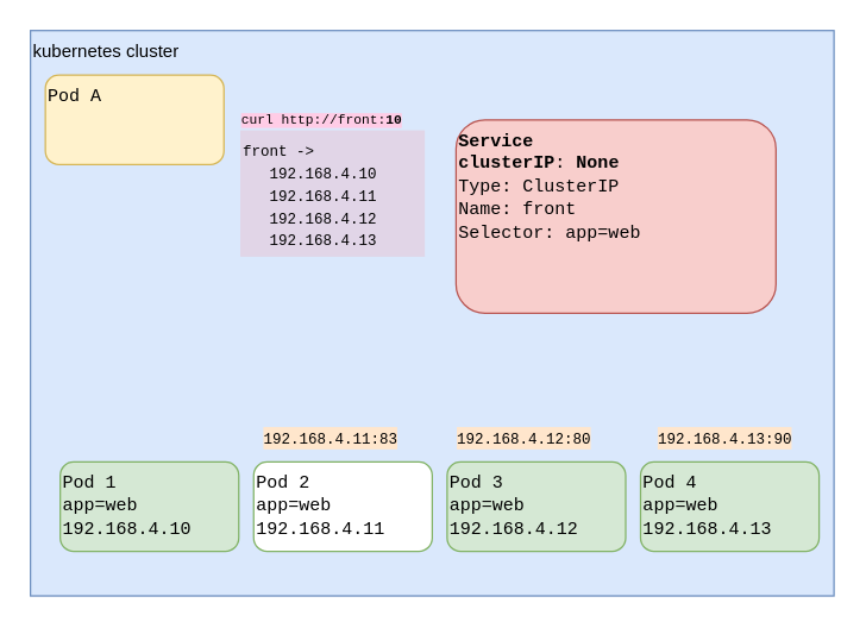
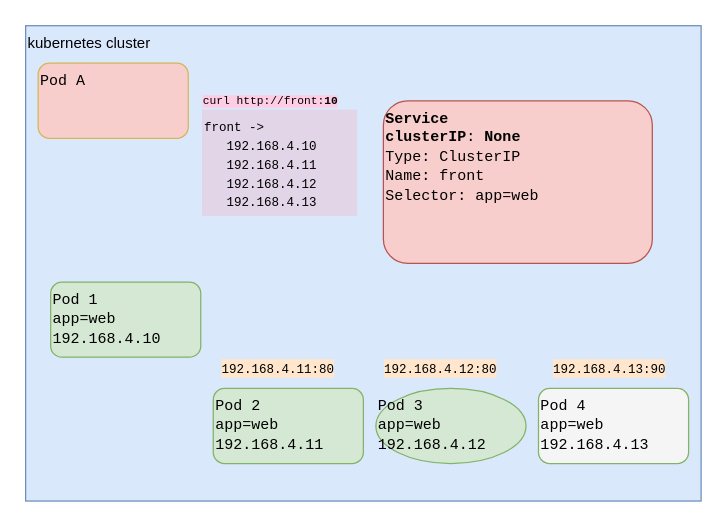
  <mxCell id="0" />
  <mxCell id="1" parent="0" />
  <mxCell id="2" value="kubernetes cluster" style="rounded=0;whiteSpace=wrap;html=1;fillColor=#dae8fc;strokeColor=#6c8ebf;align=left;verticalAlign=top;" parent="1" vertex="1"><mxGeometry x="20" y="20" width="540" height="380" as="geometry" /></mxCell>
- <mxCell id="3" value="&lt;font face=&quot;Courier New&quot;&gt;Pod A&lt;/font&gt;" style="rounded=1;whiteSpace=wrap;html=1;fillColor=#fff2cc;strokeColor=#d6b656;align=left;verticalAlign=top;" parent="1" vertex="1"><mxGeometry x="30" y="50" width="120" height="60" as="geometry" /></mxCell>
+ <mxCell id="3" value="&lt;font face=&quot;Courier New&quot;&gt;Pod A&lt;/font&gt;" style="rounded=1;whiteSpace=wrap;html=1;fillColor=#f8cecc;strokeColor=#d6b656;align=left;verticalAlign=top;" parent="1" vertex="1"><mxGeometry x="30" y="50" width="120" height="60" as="geometry" /></mxCell>
  <mxCell id="4" value="&lt;font face=&quot;Courier New&quot;&gt;&lt;b&gt;Service&lt;br&gt;clusterIP&lt;/b&gt;: &lt;b&gt;None&lt;/b&gt;&lt;br&gt;Type: ClusterIP&lt;br&gt;Name: front&lt;br&gt;Selector: app=web&lt;/font&gt;" style="rounded=1;whiteSpace=wrap;html=1;fillColor=#f8cecc;strokeColor=#b85450;align=left;verticalAlign=top;" parent="1" vertex="1"><mxGeometry x="306" y="80" width="215" height="130" as="geometry" /></mxCell>
- <mxCell id="5" value="&lt;font face=&quot;Courier New&quot;&gt;Pod 1&lt;br&gt;app=web&lt;br&gt;192.168.4.10&lt;br&gt;&lt;/font&gt;" style="rounded=1;whiteSpace=wrap;html=1;fillColor=#d5e8d4;strokeColor=#82b366;align=left;verticalAlign=top;" parent="1" vertex="1"><mxGeometry x="40" y="310" width="120" height="60" as="geometry" /></mxCell>
- <mxCell id="6" value="&lt;font face=&quot;Courier New&quot;&gt;Pod 2&lt;br&gt;&lt;/font&gt;&lt;span style=&quot;font-family: &amp;#34;courier new&amp;#34;&quot;&gt;app=web&lt;/span&gt;&lt;br style=&quot;font-family: &amp;#34;courier new&amp;#34;&quot;&gt;&lt;span style=&quot;font-family: &amp;#34;courier new&amp;#34;&quot;&gt;192.168.4.11&lt;/span&gt;&lt;font face=&quot;Courier New&quot;&gt;&lt;br&gt;&lt;/font&gt;" style="rounded=1;whiteSpace=wrap;html=1;fillColor=#ffffff;strokeColor=#82b366;align=left;verticalAlign=top;" parent="1" vertex="1"><mxGeometry x="170" y="310" width="120" height="60" as="geometry" /></mxCell>
- <mxCell id="7" value="&lt;font face=&quot;Courier New&quot;&gt;Pod 3&lt;br&gt;&lt;/font&gt;&lt;span style=&quot;font-family: &amp;#34;courier new&amp;#34;&quot;&gt;app=web&lt;/span&gt;&lt;br style=&quot;font-family: &amp;#34;courier new&amp;#34;&quot;&gt;&lt;span style=&quot;font-family: &amp;#34;courier new&amp;#34;&quot;&gt;192.168.4.12&lt;/span&gt;&lt;font face=&quot;Courier New&quot;&gt;&lt;br&gt;&lt;/font&gt;" style="rounded=1;whiteSpace=wrap;html=1;fillColor=#d5e8d4;strokeColor=#82b366;align=left;verticalAlign=top;" parent="1" vertex="1"><mxGeometry x="300" y="310" width="120" height="60" as="geometry" /></mxCell>
- <mxCell id="8" value="&lt;font face=&quot;Courier New&quot;&gt;Pod 4&lt;br&gt;&lt;/font&gt;&lt;span style=&quot;font-family: &amp;#34;courier new&amp;#34;&quot;&gt;app=web&lt;/span&gt;&lt;br style=&quot;font-family: &amp;#34;courier new&amp;#34;&quot;&gt;&lt;span style=&quot;font-family: &amp;#34;courier new&amp;#34;&quot;&gt;192.168.4.13&lt;/span&gt;&lt;font face=&quot;Courier New&quot;&gt;&lt;br&gt;&lt;/font&gt;" style="rounded=1;whiteSpace=wrap;html=1;fillColor=#d5e8d4;strokeColor=#82b366;align=left;verticalAlign=top;" parent="1" vertex="1"><mxGeometry x="430" y="310" width="120" height="60" as="geometry" /></mxCell>
- <mxCell id="9" value="&lt;span style=&quot;color: rgb(0, 0, 0); font-family: &amp;quot;courier new&amp;quot;; font-style: normal; font-weight: 400; letter-spacing: normal; text-align: left; text-indent: 0px; text-transform: none; word-spacing: 0px; display: inline; float: none;&quot;&gt;&lt;font style=&quot;font-size: 10px&quot;&gt;192.168.4.11:83&lt;/font&gt;&lt;/span&gt;" style="text;whiteSpace=wrap;html=1;labelBackgroundColor=#FFE6CC;" parent="1" vertex="1"><mxGeometry x="175" y="280" width="110" height="30" as="geometry" /></mxCell>
+ <mxCell id="5" value="&lt;font face=&quot;Courier New&quot;&gt;Pod 1&lt;br&gt;app=web&lt;br&gt;192.168.4.10&lt;br&gt;&lt;/font&gt;" style="rounded=1;whiteSpace=wrap;html=1;fillColor=#d5e8d4;strokeColor=#82b366;align=left;verticalAlign=top;" parent="1" vertex="1"><mxGeometry x="40" y="225" width="120" height="60" as="geometry" /></mxCell>
+ <mxCell id="6" value="&lt;font face=&quot;Courier New&quot;&gt;Pod 2&lt;br&gt;&lt;/font&gt;&lt;span style=&quot;font-family: &amp;#34;courier new&amp;#34;&quot;&gt;app=web&lt;/span&gt;&lt;br style=&quot;font-family: &amp;#34;courier new&amp;#34;&quot;&gt;&lt;span style=&quot;font-family: &amp;#34;courier new&amp;#34;&quot;&gt;192.168.4.11&lt;/span&gt;&lt;font face=&quot;Courier New&quot;&gt;&lt;br&gt;&lt;/font&gt;" style="rounded=1;whiteSpace=wrap;html=1;fillColor=#d5e8d4;strokeColor=#82b366;align=left;verticalAlign=top;" parent="1" vertex="1"><mxGeometry x="170" y="310" width="120" height="60" as="geometry" /></mxCell>
+ <mxCell id="7" value="&lt;font face=&quot;Courier New&quot;&gt;Pod 3&lt;br&gt;&lt;/font&gt;&lt;span style=&quot;font-family: &amp;#34;courier new&amp;#34;&quot;&gt;app=web&lt;/span&gt;&lt;br style=&quot;font-family: &amp;#34;courier new&amp;#34;&quot;&gt;&lt;span style=&quot;font-family: &amp;#34;courier new&amp;#34;&quot;&gt;192.168.4.12&lt;/span&gt;&lt;font face=&quot;Courier New&quot;&gt;&lt;br&gt;&lt;/font&gt;" style="ellipse;whiteSpace=wrap;html=1;fillColor=#d5e8d4;strokeColor=#82b366;align=left;verticalAlign=top;" parent="1" vertex="1"><mxGeometry x="300" y="310" width="120" height="60" as="geometry" /></mxCell>
+ <mxCell id="8" value="&lt;font face=&quot;Courier New&quot;&gt;Pod 4&lt;br&gt;&lt;/font&gt;&lt;span style=&quot;font-family: &amp;#34;courier new&amp;#34;&quot;&gt;app=web&lt;/span&gt;&lt;br style=&quot;font-family: &amp;#34;courier new&amp;#34;&quot;&gt;&lt;span style=&quot;font-family: &amp;#34;courier new&amp;#34;&quot;&gt;192.168.4.13&lt;/span&gt;&lt;font face=&quot;Courier New&quot;&gt;&lt;br&gt;&lt;/font&gt;" style="rounded=1;whiteSpace=wrap;html=1;fillColor=#f5f5f5;strokeColor=#82b366;align=left;verticalAlign=top;" parent="1" vertex="1"><mxGeometry x="430" y="310" width="120" height="60" as="geometry" /></mxCell>
+ <mxCell id="9" value="&lt;span style=&quot;color: rgb(0, 0, 0); font-family: &amp;quot;courier new&amp;quot;; font-style: normal; font-weight: 400; letter-spacing: normal; text-align: left; text-indent: 0px; text-transform: none; word-spacing: 0px; display: inline; float: none;&quot;&gt;&lt;font style=&quot;font-size: 10px&quot;&gt;192.168.4.11:80&lt;/font&gt;&lt;/span&gt;" style="text;whiteSpace=wrap;html=1;labelBackgroundColor=#FFE6CC;" parent="1" vertex="1"><mxGeometry x="175" y="280" width="110" height="30" as="geometry" /></mxCell>
  <mxCell id="10" value="&lt;span style=&quot;color: rgb(0, 0, 0); font-family: &amp;quot;courier new&amp;quot;; font-style: normal; font-weight: 400; letter-spacing: normal; text-align: left; text-indent: 0px; text-transform: none; word-spacing: 0px; display: inline; float: none;&quot;&gt;&lt;font style=&quot;font-size: 10px&quot;&gt;192.168.4.12:80&lt;/font&gt;&lt;/span&gt;" style="text;whiteSpace=wrap;html=1;labelBackgroundColor=#FFE6CC;" parent="1" vertex="1"><mxGeometry x="305" y="280" width="110" height="30" as="geometry" /></mxCell>
  <mxCell id="11" value="&lt;span style=&quot;color: rgb(0, 0, 0); font-family: &amp;quot;courier new&amp;quot;; font-style: normal; font-weight: 400; letter-spacing: normal; text-align: left; text-indent: 0px; text-transform: none; word-spacing: 0px; display: inline; float: none;&quot;&gt;&lt;font style=&quot;font-size: 10px&quot;&gt;192.168.4.13:90&lt;/font&gt;&lt;/span&gt;" style="text;whiteSpace=wrap;html=1;labelBackgroundColor=#FFE6CC;" parent="1" vertex="1"><mxGeometry x="440" y="280" width="110" height="30" as="geometry" /></mxCell>
  <mxCell id="12" value="&lt;span style=&quot;color: rgb(0 , 0 , 0) ; font-family: &amp;#34;courier new&amp;#34; ; font-size: 9px ; font-style: normal ; font-weight: 400 ; letter-spacing: normal ; text-align: center ; text-indent: 0px ; text-transform: none ; word-spacing: 0px ; background-color: rgb(255 , 204 , 230) ; display: inline ; float: none&quot;&gt;curl http://front:&lt;/span&gt;&lt;span style=&quot;color: rgb(0 , 0 , 0) ; font-family: &amp;#34;courier new&amp;#34; ; font-size: 9px ; font-style: normal ; letter-spacing: normal ; text-align: center ; text-indent: 0px ; text-transform: none ; word-spacing: 0px ; background-color: rgb(255 , 204 , 230) ; display: inline ; float: none&quot;&gt;&lt;b&gt;10&lt;/b&gt;&lt;/span&gt;" style="text;whiteSpace=wrap;html=1;" vertex="1" parent="1"><mxGeometry x="160" y="65" width="140" height="30" as="geometry" /></mxCell>
  <mxCell id="13" value="&lt;font style=&quot;font-size: 10px&quot;&gt;&lt;font face=&quot;Courier New&quot; style=&quot;font-size: 10px&quot;&gt;front -&amp;gt;&amp;nbsp;&lt;br&gt;&amp;nbsp; &amp;nbsp;192.168.4.10&lt;br&gt;&lt;/font&gt;&lt;span style=&quot;font-family: &amp;#34;courier new&amp;#34;&quot;&gt;&amp;nbsp; &amp;nbsp;192.168.4.11&lt;br&gt;&lt;/span&gt;&lt;span style=&quot;font-family: &amp;#34;courier new&amp;#34;&quot;&gt;&amp;nbsp; &amp;nbsp;192.168.4.12&lt;br&gt;&lt;/span&gt;&lt;span style=&quot;font-family: &amp;#34;courier new&amp;#34;&quot;&gt;&amp;nbsp; &amp;nbsp;192.168.4.13&lt;/span&gt;&lt;/font&gt;" style="rounded=0;whiteSpace=wrap;html=1;align=left;verticalAlign=top;fillColor=#e1d5e7;strokeColor=none;" vertex="1" parent="1"><mxGeometry x="161" y="87" width="124" height="85" as="geometry" /></mxCell>
